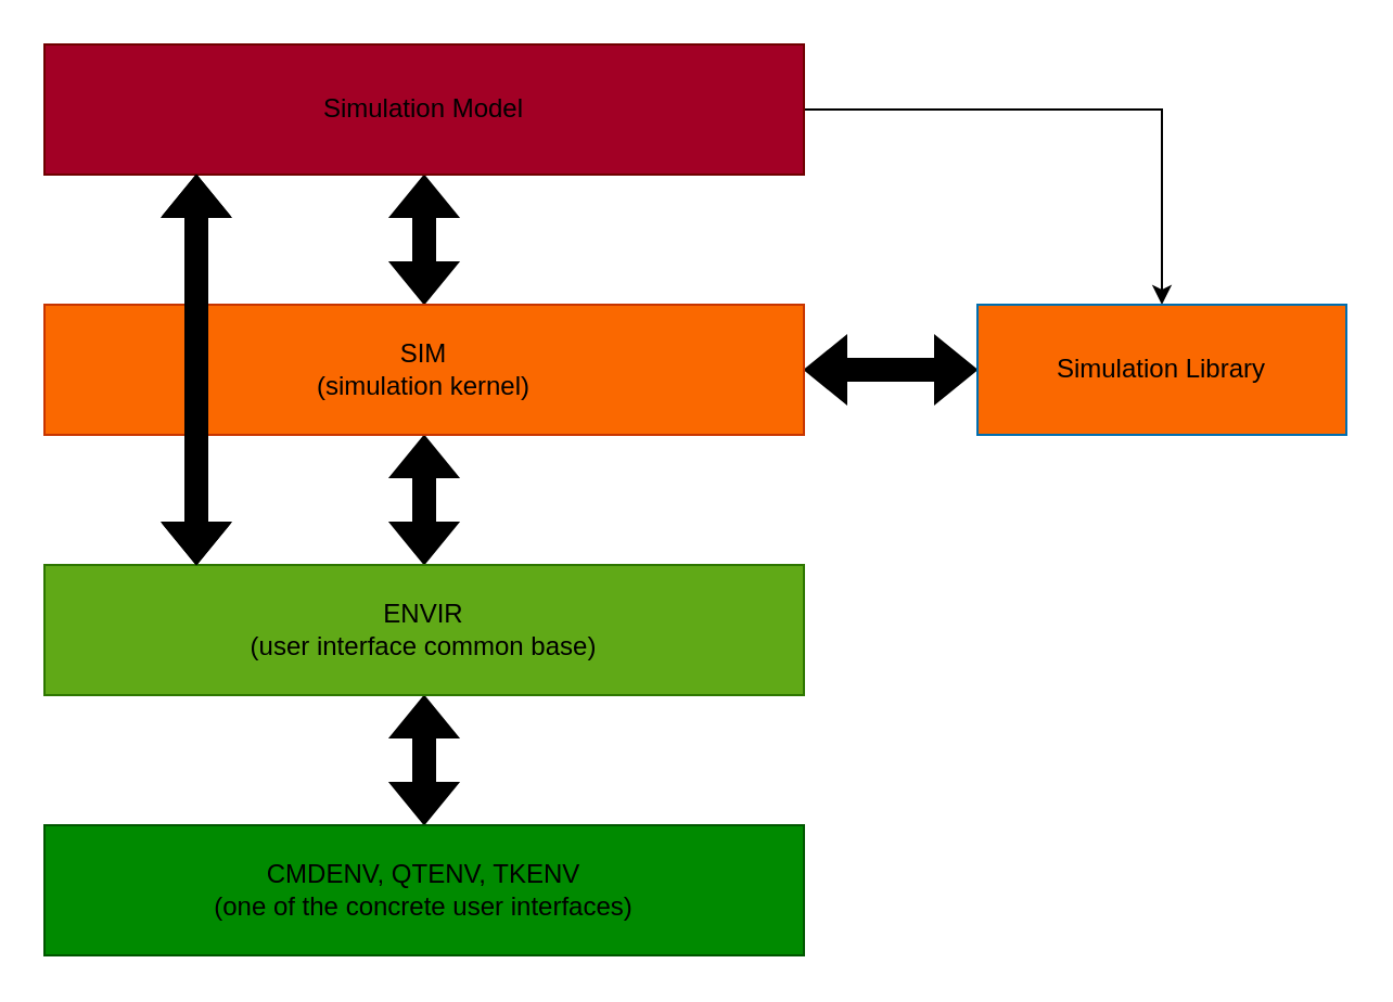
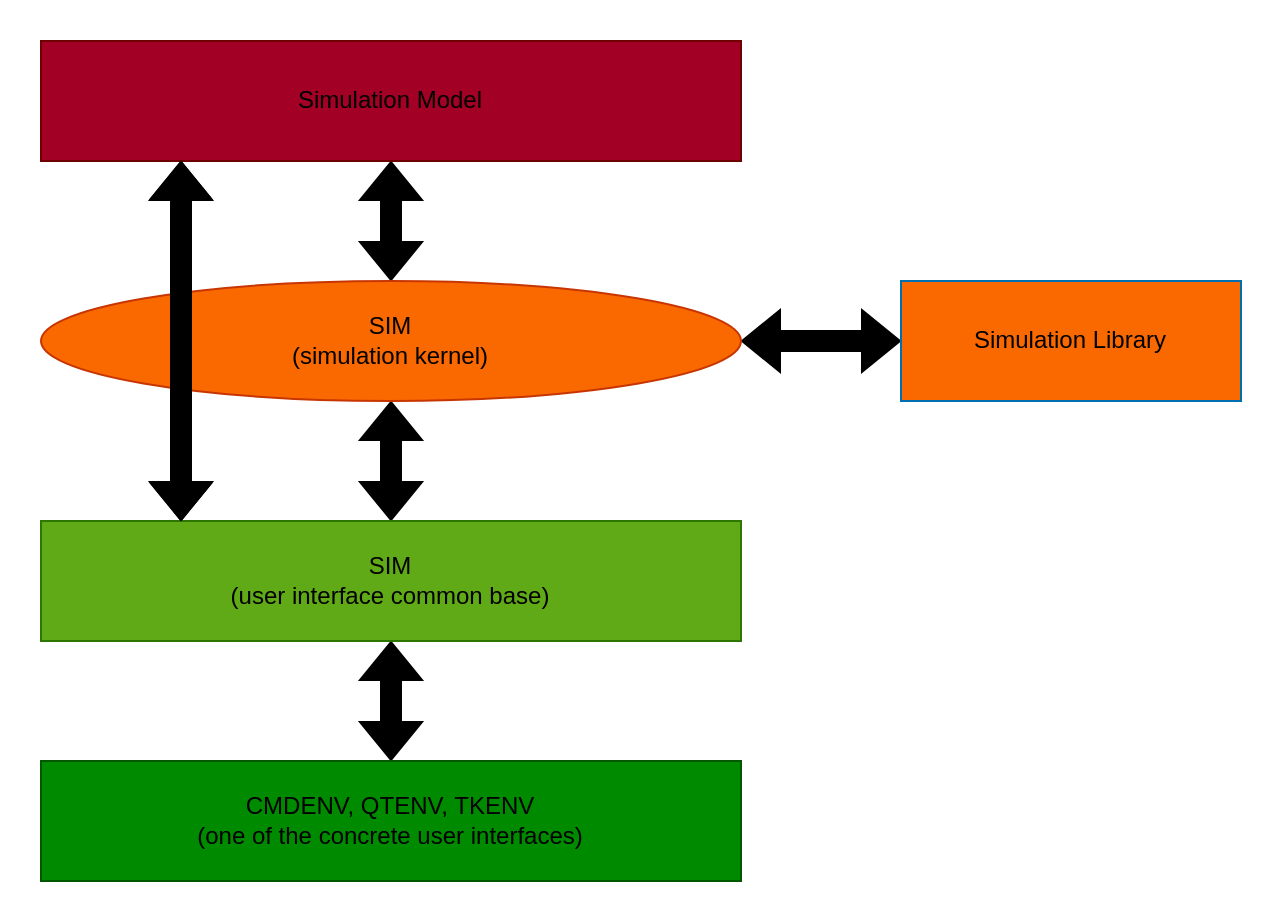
  <mxCell id="0" />
  <mxCell id="1" parent="0" />
  <mxCell id="2" style="edgeStyle=orthogonalEdgeStyle;rounded=0;orthogonalLoop=1;jettySize=auto;html=1;startArrow=classic;startFill=1;shape=flexArrow;fillColor=#000000;" parent="1" source="4" target="7" edge="1"><mxGeometry relative="1" as="geometry" /></mxCell>
- <mxCell id="3" style="edgeStyle=orthogonalEdgeStyle;rounded=0;orthogonalLoop=1;jettySize=auto;html=1;strokeColor=#000000;" parent="1" source="4" target="11" edge="1"><mxGeometry relative="1" as="geometry" /></mxCell>
  <mxCell id="4" value="Simulation Model" style="rounded=0;whiteSpace=wrap;html=1;fillColor=#a20025;fontColor=#000000;strokeColor=#6F0000;" parent="1" vertex="1"><mxGeometry x="20" y="20" width="350" height="60" as="geometry" /></mxCell>
  <mxCell id="5" style="edgeStyle=orthogonalEdgeStyle;rounded=0;orthogonalLoop=1;jettySize=auto;html=1;shape=flexArrow;startArrow=block;fillColor=#000000;" parent="1" source="7" target="9" edge="1"><mxGeometry relative="1" as="geometry" /></mxCell>
  <mxCell id="6" style="edgeStyle=orthogonalEdgeStyle;rounded=0;orthogonalLoop=1;jettySize=auto;html=1;shape=flexArrow;startArrow=block;fillColor=#000000;" parent="1" source="7" target="11" edge="1"><mxGeometry relative="1" as="geometry" /></mxCell>
- <mxCell id="7" value="SIM&lt;br&gt;(simulation kernel)" style="rounded=0;whiteSpace=wrap;html=1;fillColor=#fa6800;fontColor=#000000;strokeColor=#C73500;" parent="1" vertex="1"><mxGeometry x="20" y="140" width="350" height="60" as="geometry" /></mxCell>
+ <mxCell id="7" value="SIM&lt;br&gt;(simulation kernel)" style="ellipse;whiteSpace=wrap;html=1;fillColor=#fa6800;fontColor=#000000;strokeColor=#C73500;" parent="1" vertex="1"><mxGeometry x="20" y="140" width="350" height="60" as="geometry" /></mxCell>
  <mxCell id="8" style="edgeStyle=orthogonalEdgeStyle;rounded=0;orthogonalLoop=1;jettySize=auto;html=1;startArrow=classic;startFill=1;shape=flexArrow;fillColor=#000000;" parent="1" source="9" target="10" edge="1"><mxGeometry relative="1" as="geometry" /></mxCell>
- <mxCell id="9" value="ENVIR&lt;br&gt;(user interface common base)" style="rounded=0;whiteSpace=wrap;html=1;fillColor=#60a917;fontColor=#000000;strokeColor=#2D7600;" parent="1" vertex="1"><mxGeometry x="20" y="260" width="350" height="60" as="geometry" /></mxCell>
+ <mxCell id="9" value="SIM&lt;br&gt;(user interface common base)" style="rounded=0;whiteSpace=wrap;html=1;fillColor=#60a917;fontColor=#000000;strokeColor=#2D7600;" parent="1" vertex="1"><mxGeometry x="20" y="260" width="350" height="60" as="geometry" /></mxCell>
  <mxCell id="10" value="CMDENV, QTENV, TKENV&lt;br&gt;(one of the concrete user interfaces)" style="rounded=0;whiteSpace=wrap;html=1;fillColor=#008a00;fontColor=#000000;strokeColor=#005700;" parent="1" vertex="1"><mxGeometry x="20" y="380" width="350" height="60" as="geometry" /></mxCell>
  <mxCell id="11" value="Simulation Library" style="rounded=0;whiteSpace=wrap;html=1;fillColor=#fa6800;fontColor=#000000;strokeColor=#006EAF;" parent="1" vertex="1"><mxGeometry x="450" y="140" width="170" height="60" as="geometry" /></mxCell>
  <mxCell id="12" style="edgeStyle=orthogonalEdgeStyle;rounded=0;orthogonalLoop=1;jettySize=auto;html=1;startArrow=classic;startFill=1;shape=flexArrow;fillColor=#000000;" parent="1" source="4" target="9" edge="1"><mxGeometry relative="1" as="geometry"><Array as="points"><mxPoint x="90" y="170" /><mxPoint x="90" y="170" /></Array></mxGeometry></mxCell>
